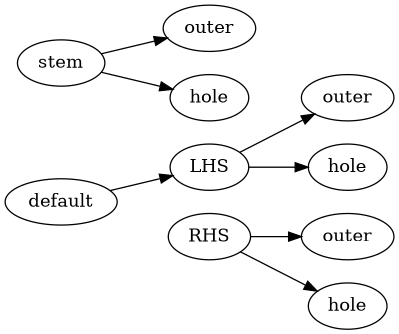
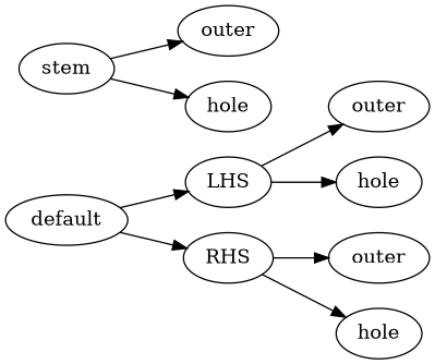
  digraph {
    rankdir=LR
    n1 [label=default]
    n2 [label=LHS]
    n3 [label=RHS]
    n4 [label=outer]
    n5 [label=hole]
    n6 [label=outer]
    n7 [label=hole]
    n8 [label=stem]
    n9 [label=outer]
    n10 [label=hole]
    n1 -> n2
+   n1 -> n3
    n2 -> n4
    n2 -> n5
    n3 -> n6
    n3 -> n7
    n8 -> n9
    n8 -> n10
  }
